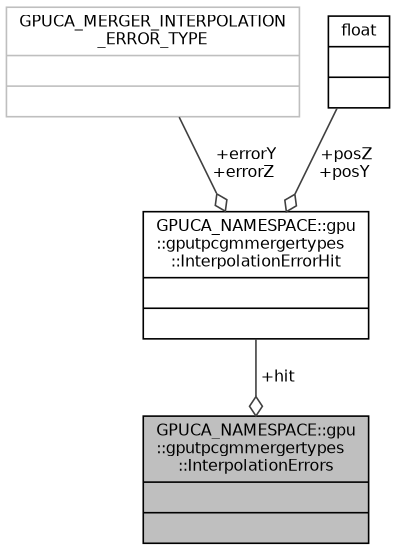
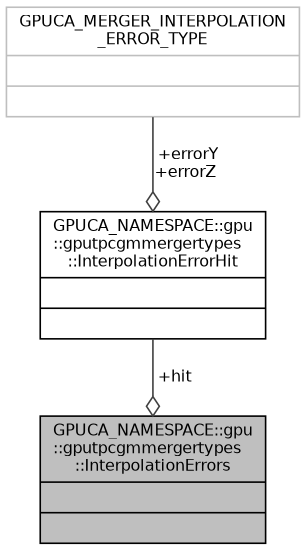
  digraph {
    node [color=black fontname=Helvetica fontsize=10 shape=record]
    edge [arrowhead=odiamond color=grey25 fontname=Helvetica fontsize=10 labelfontname=Helvetica labelfontsize=10 style=solid]
    n1 [fillcolor=grey75 fontcolor=black height=0.2 label="{GPUCA_NAMESPACE::gpu\l::gputpcgmmergertypes\l::InterpolationErrors\n||}" style=filled width=0.4]
    n2 [height=0.2 label="{GPUCA_NAMESPACE::gpu\l::gputpcgmmergertypes\l::InterpolationErrorHit\n||}" width=0.4]
    n3 [color=grey75 height=0.2 label="{GPUCA_MERGER_INTERPOLATION\l_ERROR_TYPE\n||}" width=0.4]
-   n4 [height=0.2 label="{float\n||}" width=0.4]
    n2 -> n1 [label=" +hit"]
    n3 -> n2 [label=" +errorY\n+errorZ"]
-   n4 -> n2 [label=" +posZ\n+posY"]
  }
